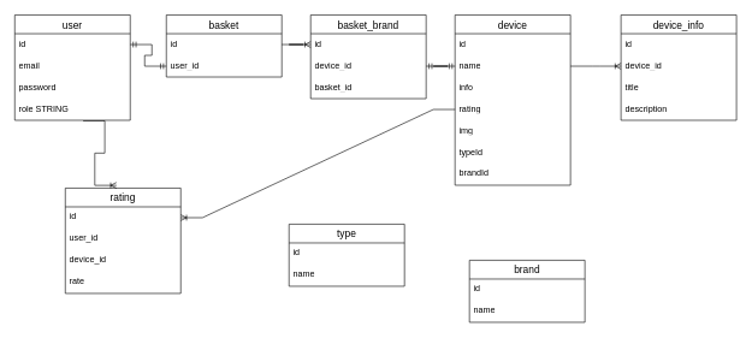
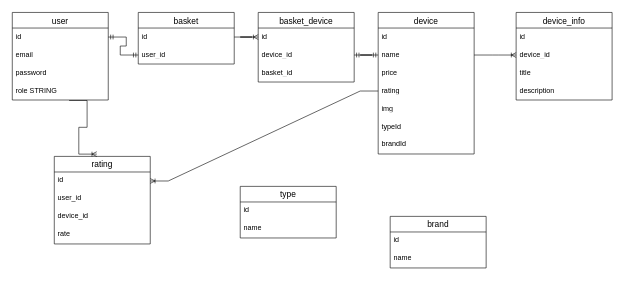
  <mxCell id="0" />
  <mxCell id="1" parent="0" />
  <mxCell id="2" value="user" style="swimlane;fontStyle=0;childLayout=stackLayout;horizontal=1;startSize=26;horizontalStack=0;resizeParent=1;resizeParentMax=0;resizeLast=0;collapsible=1;marginBottom=0;align=center;fontSize=14;" vertex="1" parent="1"><mxGeometry x="20" y="20" width="160" height="146" as="geometry" /></mxCell>
  <mxCell id="3" value="id" style="text;strokeColor=none;fillColor=none;spacingLeft=4;spacingRight=4;overflow=hidden;rotatable=0;points=[[0,0.5],[1,0.5]];portConstraint=eastwest;fontSize=12;whiteSpace=wrap;html=1;" vertex="1" parent="2"><mxGeometry y="26" width="160" height="30" as="geometry" /></mxCell>
  <mxCell id="4" value="email" style="text;strokeColor=none;fillColor=none;spacingLeft=4;spacingRight=4;overflow=hidden;rotatable=0;points=[[0,0.5],[1,0.5]];portConstraint=eastwest;fontSize=12;whiteSpace=wrap;html=1;" vertex="1" parent="2"><mxGeometry y="56" width="160" height="30" as="geometry" /></mxCell>
  <mxCell id="5" value="password" style="text;strokeColor=none;fillColor=none;spacingLeft=4;spacingRight=4;overflow=hidden;rotatable=0;points=[[0,0.5],[1,0.5]];portConstraint=eastwest;fontSize=12;whiteSpace=wrap;html=1;" vertex="1" parent="2"><mxGeometry y="86" width="160" height="30" as="geometry" /></mxCell>
  <mxCell id="6" value="role STRING" style="text;strokeColor=none;fillColor=none;spacingLeft=4;spacingRight=4;overflow=hidden;rotatable=0;points=[[0,0.5],[1,0.5]];portConstraint=eastwest;fontSize=12;whiteSpace=wrap;html=1;" vertex="1" parent="2"><mxGeometry y="116" width="160" height="30" as="geometry" /></mxCell>
  <mxCell id="7" value="basket" style="swimlane;fontStyle=0;childLayout=stackLayout;horizontal=1;startSize=26;horizontalStack=0;resizeParent=1;resizeParentMax=0;resizeLast=0;collapsible=1;marginBottom=0;align=center;fontSize=14;" vertex="1" parent="1"><mxGeometry x="230" y="20" width="160" height="86" as="geometry" /></mxCell>
  <mxCell id="8" value="id" style="text;strokeColor=none;fillColor=none;spacingLeft=4;spacingRight=4;overflow=hidden;rotatable=0;points=[[0,0.5],[1,0.5]];portConstraint=eastwest;fontSize=12;whiteSpace=wrap;html=1;" vertex="1" parent="7"><mxGeometry y="26" width="160" height="30" as="geometry" /></mxCell>
  <mxCell id="9" value="user_id" style="text;strokeColor=none;fillColor=none;spacingLeft=4;spacingRight=4;overflow=hidden;rotatable=0;points=[[0,0.5],[1,0.5]];portConstraint=eastwest;fontSize=12;whiteSpace=wrap;html=1;" vertex="1" parent="7"><mxGeometry y="56" width="160" height="30" as="geometry" /></mxCell>
  <mxCell id="10" value="" style="edgeStyle=entityRelationEdgeStyle;fontSize=12;html=1;endArrow=ERmandOne;startArrow=ERmandOne;rounded=0;exitX=1;exitY=0.5;exitDx=0;exitDy=0;entryX=0;entryY=0.5;entryDx=0;entryDy=0;" edge="1" parent="1" source="3" target="9"><mxGeometry width="100" height="100" relative="1" as="geometry"><mxPoint x="390" y="130" as="sourcePoint" /><mxPoint x="420" y="140" as="targetPoint" /></mxGeometry></mxCell>
  <mxCell id="11" value="device" style="swimlane;fontStyle=0;childLayout=stackLayout;horizontal=1;startSize=26;horizontalStack=0;resizeParent=1;resizeParentMax=0;resizeLast=0;collapsible=1;marginBottom=0;align=center;fontSize=14;" vertex="1" parent="1"><mxGeometry x="630" y="20" width="160" height="236" as="geometry" /></mxCell>
  <mxCell id="12" value="id" style="text;strokeColor=none;fillColor=none;spacingLeft=4;spacingRight=4;overflow=hidden;rotatable=0;points=[[0,0.5],[1,0.5]];portConstraint=eastwest;fontSize=12;whiteSpace=wrap;html=1;" vertex="1" parent="11"><mxGeometry y="26" width="160" height="30" as="geometry" /></mxCell>
  <mxCell id="13" value="name&lt;span style=&quot;color: rgba(0, 0, 0, 0); font-family: monospace; font-size: 0px; text-wrap-mode: nowrap;&quot;&gt;%3CmxGraphModel%3E%3Croot%3E%3CmxCell%20id%3D%220%22%2F%3E%3CmxCell%20id%3D%221%22%20parent%3D%220%22%2F%3E%3CmxCell%20id%3D%222%22%20value%3D%22basket%22%20style%3D%22swimlane%3BfontStyle%3D0%3BchildLayout%3DstackLayout%3Bhorizontal%3D1%3BstartSize%3D26%3BhorizontalStack%3D0%3BresizeParent%3D1%3BresizeParentMax%3D0%3BresizeLast%3D0%3Bcollapsible%3D1%3BmarginBottom%3D0%3Balign%3Dcenter%3BfontSize%3D14%3B%22%20vertex%3D%221%22%20parent%3D%221%22%3E%3CmxGeometry%20x%3D%22540%22%20y%3D%22240%22%20width%3D%22160%22%20height%3D%2286%22%20as%3D%22geometry%22%2F%3E%3C%2FmxCell%3E%3CmxCell%20id%3D%223%22%20value%3D%22id%22%20style%3D%22text%3BstrokeColor%3Dnone%3BfillColor%3Dnone%3BspacingLeft%3D4%3BspacingRight%3D4%3Boverflow%3Dhidden%3Brotatable%3D0%3Bpoints%3D%5B%5B0%2C0.5%5D%2C%5B1%2C0.5%5D%5D%3BportConstraint%3Deastwest%3BfontSize%3D12%3BwhiteSpace%3Dwrap%3Bhtml%3D1%3B%22%20vertex%3D%221%22%20parent%3D%222%22%3E%3CmxGeometry%20y%3D%2226%22%20width%3D%22160%22%20height%3D%2230%22%20as%3D%22geometry%22%2F%3E%3C%2FmxCell%3E%3CmxCell%20id%3D%224%22%20value%3D%22user_id%22%20style%3D%22text%3BstrokeColor%3Dnone%3BfillColor%3Dnone%3BspacingLeft%3D4%3BspacingRight%3D4%3Boverflow%3Dhidden%3Brotatable%3D0%3Bpoints%3D%5B%5B0%2C0.5%5D%2C%5B1%2C0.5%5D%5D%3BportConstraint%3Deastwest%3BfontSize%3D12%3BwhiteSpace%3Dwrap%3Bhtml%3D1%3B%22%20vertex%3D%221%22%20parent%3D%222%22%3E%3CmxGeometry%20y%3D%2256%22%20width%3D%22160%22%20height%3D%2230%22%20as%3D%22geometry%22%2F%3E%3C%2FmxCell%3E%3C%2Froot%3E%3C%2FmxGraphModel%3E&lt;/span&gt;" style="text;strokeColor=none;fillColor=none;spacingLeft=4;spacingRight=4;overflow=hidden;rotatable=0;points=[[0,0.5],[1,0.5]];portConstraint=eastwest;fontSize=12;whiteSpace=wrap;html=1;" vertex="1" parent="11"><mxGeometry y="56" width="160" height="30" as="geometry" /></mxCell>
- <mxCell id="14" value="info" style="text;strokeColor=none;fillColor=none;spacingLeft=4;spacingRight=4;overflow=hidden;rotatable=0;points=[[0,0.5],[1,0.5]];portConstraint=eastwest;fontSize=12;whiteSpace=wrap;html=1;" vertex="1" parent="11"><mxGeometry y="86" width="160" height="30" as="geometry" /></mxCell>
+ <mxCell id="14" value="price" style="text;strokeColor=none;fillColor=none;spacingLeft=4;spacingRight=4;overflow=hidden;rotatable=0;points=[[0,0.5],[1,0.5]];portConstraint=eastwest;fontSize=12;whiteSpace=wrap;html=1;" vertex="1" parent="11"><mxGeometry y="86" width="160" height="30" as="geometry" /></mxCell>
  <mxCell id="15" value="rating" style="text;strokeColor=none;fillColor=none;spacingLeft=4;spacingRight=4;overflow=hidden;rotatable=0;points=[[0,0.5],[1,0.5]];portConstraint=eastwest;fontSize=12;whiteSpace=wrap;html=1;" vertex="1" parent="11"><mxGeometry y="116" width="160" height="30" as="geometry" /></mxCell>
  <mxCell id="16" value="img" style="text;strokeColor=none;fillColor=none;spacingLeft=4;spacingRight=4;overflow=hidden;rotatable=0;points=[[0,0.5],[1,0.5]];portConstraint=eastwest;fontSize=12;whiteSpace=wrap;html=1;" vertex="1" parent="11"><mxGeometry y="146" width="160" height="30" as="geometry" /></mxCell>
  <mxCell id="17" value="typeId&lt;div&gt;&lt;br&gt;&lt;/div&gt;" style="text;strokeColor=none;fillColor=none;spacingLeft=4;spacingRight=4;overflow=hidden;rotatable=0;points=[[0,0.5],[1,0.5]];portConstraint=eastwest;fontSize=12;whiteSpace=wrap;html=1;" vertex="1" parent="11"><mxGeometry y="176" width="160" height="30" as="geometry" /></mxCell>
  <mxCell id="18" value="brandId" style="text;strokeColor=none;fillColor=none;spacingLeft=4;spacingRight=4;overflow=hidden;rotatable=0;points=[[0,0.5],[1,0.5]];portConstraint=eastwest;fontSize=12;whiteSpace=wrap;html=1;" vertex="1" parent="11"><mxGeometry y="206" width="160" height="30" as="geometry" /></mxCell>
  <mxCell id="19" value="type" style="swimlane;fontStyle=0;childLayout=stackLayout;horizontal=1;startSize=26;horizontalStack=0;resizeParent=1;resizeParentMax=0;resizeLast=0;collapsible=1;marginBottom=0;align=center;fontSize=14;" vertex="1" parent="1"><mxGeometry x="400" y="310" width="160" height="86" as="geometry" /></mxCell>
  <mxCell id="20" value="id" style="text;strokeColor=none;fillColor=none;spacingLeft=4;spacingRight=4;overflow=hidden;rotatable=0;points=[[0,0.5],[1,0.5]];portConstraint=eastwest;fontSize=12;whiteSpace=wrap;html=1;" vertex="1" parent="19"><mxGeometry y="26" width="160" height="30" as="geometry" /></mxCell>
  <mxCell id="21" value="name&lt;span style=&quot;color: rgba(0, 0, 0, 0); font-family: monospace; font-size: 0px; text-wrap-mode: nowrap;&quot;&gt;%3CmxGraphModel%3E%3Croot%3E%3CmxCell%20id%3D%220%22%2F%3E%3CmxCell%20id%3D%221%22%20parent%3D%220%22%2F%3E%3CmxCell%20id%3D%222%22%20value%3D%22basket%22%20style%3D%22swimlane%3BfontStyle%3D0%3BchildLayout%3DstackLayout%3Bhorizontal%3D1%3BstartSize%3D26%3BhorizontalStack%3D0%3BresizeParent%3D1%3BresizeParentMax%3D0%3BresizeLast%3D0%3Bcollapsible%3D1%3BmarginBottom%3D0%3Balign%3Dcenter%3BfontSize%3D14%3B%22%20vertex%3D%221%22%20parent%3D%221%22%3E%3CmxGeometry%20x%3D%22540%22%20y%3D%22240%22%20width%3D%22160%22%20height%3D%2286%22%20as%3D%22geometry%22%2F%3E%3C%2FmxCell%3E%3CmxCell%20id%3D%223%22%20value%3D%22id%22%20style%3D%22text%3BstrokeColor%3Dnone%3BfillColor%3Dnone%3BspacingLeft%3D4%3BspacingRight%3D4%3Boverflow%3Dhidden%3Brotatable%3D0%3Bpoints%3D%5B%5B0%2C0.5%5D%2C%5B1%2C0.5%5D%5D%3BportConstraint%3Deastwest%3BfontSize%3D12%3BwhiteSpace%3Dwrap%3Bhtml%3D1%3B%22%20vertex%3D%221%22%20parent%3D%222%22%3E%3CmxGeometry%20y%3D%2226%22%20width%3D%22160%22%20height%3D%2230%22%20as%3D%22geometry%22%2F%3E%3C%2FmxCell%3E%3CmxCell%20id%3D%224%22%20value%3D%22user_id%22%20style%3D%22text%3BstrokeColor%3Dnone%3BfillColor%3Dnone%3BspacingLeft%3D4%3BspacingRight%3D4%3Boverflow%3Dhidden%3Brotatable%3D0%3Bpoints%3D%5B%5B0%2C0.5%5D%2C%5B1%2C0.5%5D%5D%3BportConstraint%3Deastwest%3BfontSize%3D12%3BwhiteSpace%3Dwrap%3Bhtml%3D1%3B%22%20vertex%3D%221%22%20parent%3D%222%22%3E%3CmxGeometry%20y%3D%2256%22%20width%3D%22160%22%20height%3D%2230%22%20as%3D%22geometry%22%2F%3E%3C%2FmxCell%3E%3C%2Froot%3E%3C%2FmxGraphModel%3E&lt;/span&gt;" style="text;strokeColor=none;fillColor=none;spacingLeft=4;spacingRight=4;overflow=hidden;rotatable=0;points=[[0,0.5],[1,0.5]];portConstraint=eastwest;fontSize=12;whiteSpace=wrap;html=1;" vertex="1" parent="19"><mxGeometry y="56" width="160" height="30" as="geometry" /></mxCell>
  <mxCell id="22" value="brand" style="swimlane;fontStyle=0;childLayout=stackLayout;horizontal=1;startSize=26;horizontalStack=0;resizeParent=1;resizeParentMax=0;resizeLast=0;collapsible=1;marginBottom=0;align=center;fontSize=14;" vertex="1" parent="1"><mxGeometry x="650" y="360" width="160" height="86" as="geometry" /></mxCell>
  <mxCell id="23" value="id" style="text;strokeColor=none;fillColor=none;spacingLeft=4;spacingRight=4;overflow=hidden;rotatable=0;points=[[0,0.5],[1,0.5]];portConstraint=eastwest;fontSize=12;whiteSpace=wrap;html=1;" vertex="1" parent="22"><mxGeometry y="26" width="160" height="30" as="geometry" /></mxCell>
  <mxCell id="24" value="name" style="text;strokeColor=none;fillColor=none;spacingLeft=4;spacingRight=4;overflow=hidden;rotatable=0;points=[[0,0.5],[1,0.5]];portConstraint=eastwest;fontSize=12;whiteSpace=wrap;html=1;" vertex="1" parent="22"><mxGeometry y="56" width="160" height="30" as="geometry" /></mxCell>
  <mxCell id="25" value="device_info" style="swimlane;fontStyle=0;childLayout=stackLayout;horizontal=1;startSize=26;horizontalStack=0;resizeParent=1;resizeParentMax=0;resizeLast=0;collapsible=1;marginBottom=0;align=center;fontSize=14;" vertex="1" parent="1"><mxGeometry x="860" y="20" width="160" height="146" as="geometry" /></mxCell>
  <mxCell id="26" value="id" style="text;strokeColor=none;fillColor=none;spacingLeft=4;spacingRight=4;overflow=hidden;rotatable=0;points=[[0,0.5],[1,0.5]];portConstraint=eastwest;fontSize=12;whiteSpace=wrap;html=1;" vertex="1" parent="25"><mxGeometry y="26" width="160" height="30" as="geometry" /></mxCell>
  <mxCell id="27" value="device_id" style="text;strokeColor=none;fillColor=none;spacingLeft=4;spacingRight=4;overflow=hidden;rotatable=0;points=[[0,0.5],[1,0.5]];portConstraint=eastwest;fontSize=12;whiteSpace=wrap;html=1;" vertex="1" parent="25"><mxGeometry y="56" width="160" height="30" as="geometry" /></mxCell>
  <mxCell id="28" value="title" style="text;strokeColor=none;fillColor=none;spacingLeft=4;spacingRight=4;overflow=hidden;rotatable=0;points=[[0,0.5],[1,0.5]];portConstraint=eastwest;fontSize=12;whiteSpace=wrap;html=1;" vertex="1" parent="25"><mxGeometry y="86" width="160" height="30" as="geometry" /></mxCell>
  <mxCell id="29" value="description" style="text;strokeColor=none;fillColor=none;spacingLeft=4;spacingRight=4;overflow=hidden;rotatable=0;points=[[0,0.5],[1,0.5]];portConstraint=eastwest;fontSize=12;whiteSpace=wrap;html=1;" vertex="1" parent="25"><mxGeometry y="116" width="160" height="30" as="geometry" /></mxCell>
  <mxCell id="30" value="" style="edgeStyle=entityRelationEdgeStyle;fontSize=12;html=1;endArrow=ERoneToMany;rounded=0;exitX=1;exitY=0.5;exitDx=0;exitDy=0;entryX=0;entryY=0.5;entryDx=0;entryDy=0;" edge="1" parent="1" source="13" target="27"><mxGeometry width="100" height="100" relative="1" as="geometry"><mxPoint x="800" y="270" as="sourcePoint" /><mxPoint x="830" y="200" as="targetPoint" /></mxGeometry></mxCell>
- <mxCell id="31" value="basket_brand" style="swimlane;fontStyle=0;childLayout=stackLayout;horizontal=1;startSize=26;horizontalStack=0;resizeParent=1;resizeParentMax=0;resizeLast=0;collapsible=1;marginBottom=0;align=center;fontSize=14;" vertex="1" parent="1"><mxGeometry x="430" y="20" width="160" height="116" as="geometry" /></mxCell>
+ <mxCell id="31" value="basket_device" style="swimlane;fontStyle=0;childLayout=stackLayout;horizontal=1;startSize=26;horizontalStack=0;resizeParent=1;resizeParentMax=0;resizeLast=0;collapsible=1;marginBottom=0;align=center;fontSize=14;" vertex="1" parent="1"><mxGeometry x="430" y="20" width="160" height="116" as="geometry" /></mxCell>
  <mxCell id="32" value="id" style="text;strokeColor=none;fillColor=none;spacingLeft=4;spacingRight=4;overflow=hidden;rotatable=0;points=[[0,0.5],[1,0.5]];portConstraint=eastwest;fontSize=12;whiteSpace=wrap;html=1;" vertex="1" parent="31"><mxGeometry y="26" width="160" height="30" as="geometry" /></mxCell>
  <mxCell id="33" value="device_id" style="text;strokeColor=none;fillColor=none;spacingLeft=4;spacingRight=4;overflow=hidden;rotatable=0;points=[[0,0.5],[1,0.5]];portConstraint=eastwest;fontSize=12;whiteSpace=wrap;html=1;" vertex="1" parent="31"><mxGeometry y="56" width="160" height="30" as="geometry" /></mxCell>
  <mxCell id="34" value="basket_id" style="text;strokeColor=none;fillColor=none;spacingLeft=4;spacingRight=4;overflow=hidden;rotatable=0;points=[[0,0.5],[1,0.5]];portConstraint=eastwest;fontSize=12;whiteSpace=wrap;html=1;" vertex="1" parent="31"><mxGeometry y="86" width="160" height="30" as="geometry" /></mxCell>
  <mxCell id="35" value="" style="edgeStyle=entityRelationEdgeStyle;fontSize=12;html=1;endArrow=ERoneToMany;rounded=0;exitX=1;exitY=0.5;exitDx=0;exitDy=0;entryX=0;entryY=0.5;entryDx=0;entryDy=0;" edge="1" parent="1" source="8" target="32"><mxGeometry width="100" height="100" relative="1" as="geometry"><mxPoint x="500" y="270" as="sourcePoint" /><mxPoint x="600" y="170" as="targetPoint" /></mxGeometry></mxCell>
  <mxCell id="36" value="" style="edgeStyle=entityRelationEdgeStyle;fontSize=12;html=1;endArrow=ERmandOne;startArrow=ERmandOne;rounded=0;exitX=1;exitY=0.5;exitDx=0;exitDy=0;entryX=0;entryY=0.5;entryDx=0;entryDy=0;" edge="1" parent="1" source="33" target="13"><mxGeometry width="100" height="100" relative="1" as="geometry"><mxPoint x="500" y="270" as="sourcePoint" /><mxPoint x="600" y="170" as="targetPoint" /></mxGeometry></mxCell>
  <mxCell id="37" value="rating" style="swimlane;fontStyle=0;childLayout=stackLayout;horizontal=1;startSize=26;horizontalStack=0;resizeParent=1;resizeParentMax=0;resizeLast=0;collapsible=1;marginBottom=0;align=center;fontSize=14;" vertex="1" parent="1"><mxGeometry x="90" y="260" width="160" height="146" as="geometry" /></mxCell>
  <mxCell id="38" value="id" style="text;strokeColor=none;fillColor=none;spacingLeft=4;spacingRight=4;overflow=hidden;rotatable=0;points=[[0,0.5],[1,0.5]];portConstraint=eastwest;fontSize=12;whiteSpace=wrap;html=1;" vertex="1" parent="37"><mxGeometry y="26" width="160" height="30" as="geometry" /></mxCell>
  <mxCell id="39" value="user_id" style="text;strokeColor=none;fillColor=none;spacingLeft=4;spacingRight=4;overflow=hidden;rotatable=0;points=[[0,0.5],[1,0.5]];portConstraint=eastwest;fontSize=12;whiteSpace=wrap;html=1;" vertex="1" parent="37"><mxGeometry y="56" width="160" height="30" as="geometry" /></mxCell>
  <mxCell id="40" value="device_id" style="text;strokeColor=none;fillColor=none;spacingLeft=4;spacingRight=4;overflow=hidden;rotatable=0;points=[[0,0.5],[1,0.5]];portConstraint=eastwest;fontSize=12;whiteSpace=wrap;html=1;" vertex="1" parent="37"><mxGeometry y="86" width="160" height="30" as="geometry" /></mxCell>
  <mxCell id="41" value="rate" style="text;strokeColor=none;fillColor=none;spacingLeft=4;spacingRight=4;overflow=hidden;rotatable=0;points=[[0,0.5],[1,0.5]];portConstraint=eastwest;fontSize=12;whiteSpace=wrap;html=1;" vertex="1" parent="37"><mxGeometry y="116" width="160" height="30" as="geometry" /></mxCell>
  <mxCell id="42" value="" style="edgeStyle=entityRelationEdgeStyle;fontSize=12;html=1;endArrow=ERoneToMany;rounded=0;exitX=0.592;exitY=1.027;exitDx=0;exitDy=0;exitPerimeter=0;entryX=0.443;entryY=-0.026;entryDx=0;entryDy=0;entryPerimeter=0;" edge="1" parent="1" source="6" target="37"><mxGeometry width="100" height="100" relative="1" as="geometry"><mxPoint x="380" y="270" as="sourcePoint" /><mxPoint x="480" y="170" as="targetPoint" /></mxGeometry></mxCell>
  <mxCell id="43" value="" style="edgeStyle=entityRelationEdgeStyle;fontSize=12;html=1;endArrow=ERoneToMany;rounded=0;exitX=0;exitY=0.5;exitDx=0;exitDy=0;entryX=1;entryY=0.5;entryDx=0;entryDy=0;" edge="1" parent="1" source="15" target="38"><mxGeometry width="100" height="100" relative="1" as="geometry"><mxPoint x="360" y="270" as="sourcePoint" /><mxPoint x="460" y="170" as="targetPoint" /></mxGeometry></mxCell>
